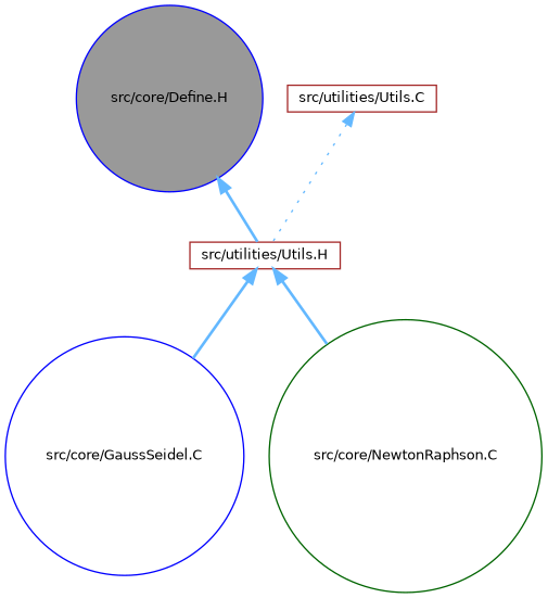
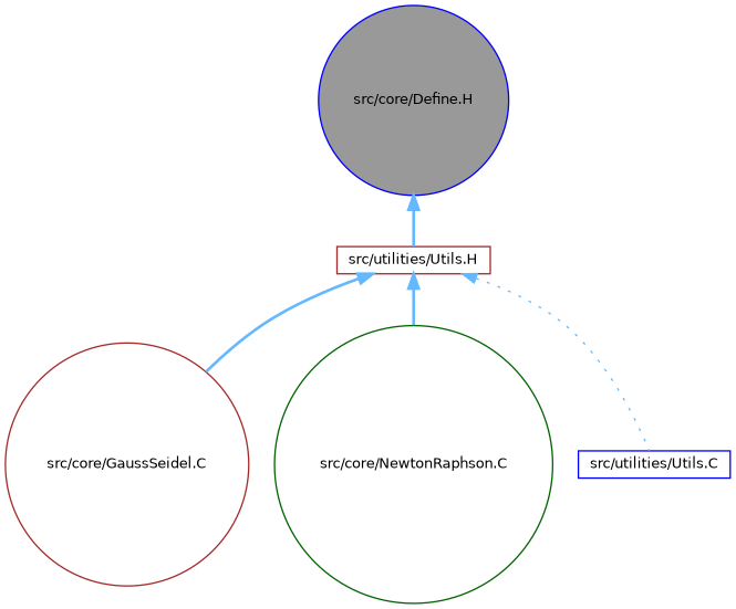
  digraph {
    node [color=blue fillcolor=white fontname=Helvetica fontsize=10 shape=circle style=filled]
    edge [color=steelblue1 dir=back fontname=Helvetica fontsize=10 labelfontname=Helvetica labelfontsize=10 style=bold]
    n1 [fillcolor=grey60 fontcolor=black height=0.2 label="src/core/Define.H" width=0.4]
    n2 [color=brown height=0.2 label="src/utilities/Utils.H" shape=box width=0.4]
-   n3 [height=0.2 label="src/core/GaussSeidel.C" width=0.4]
+   n3 [color=brown height=0.2 label="src/core/GaussSeidel.C" width=0.4]
    n4 [color=darkgreen height=0.2 label="src/core/NewtonRaphson.C" width=0.4]
-   n5 [color=brown height=0.2 label="src/utilities/Utils.C" shape=box width=0.4]
+   n5 [height=0.2 label="src/utilities/Utils.C" shape=box width=0.4]
    n1 -> n2
    n2 -> n3
    n2 -> n4
-   n5 -> n2 [style=dotted]
+   n2 -> n5 [style=dotted]
  }
